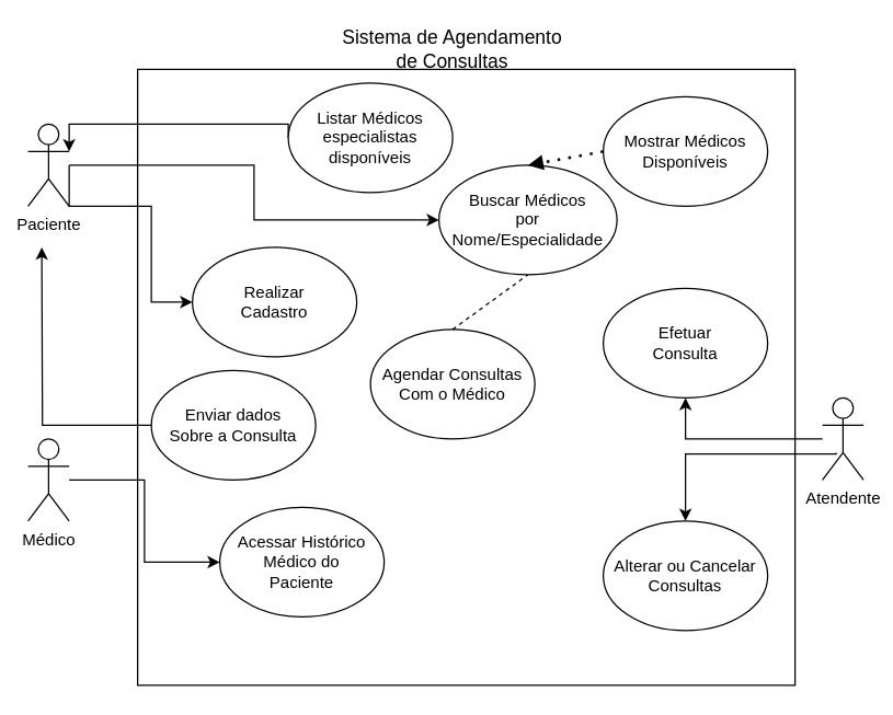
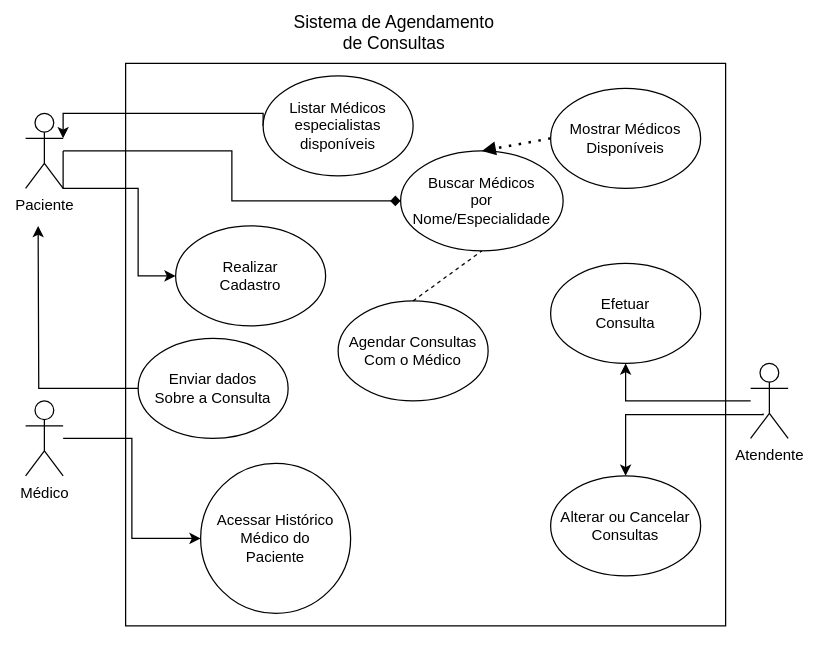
  <mxCell id="0" />
  <mxCell id="1" parent="0" />
  <mxCell id="2" value="" style="rounded=0;whiteSpace=wrap;html=1;" vertex="1" parent="1"><mxGeometry x="100" y="50" width="480" height="450" as="geometry" /></mxCell>
  <mxCell id="3" style="edgeStyle=orthogonalEdgeStyle;rounded=0;orthogonalLoop=1;jettySize=auto;html=1;entryX=0;entryY=0.5;entryDx=0;entryDy=0;" edge="1" parent="1" source="4" target="11"><mxGeometry relative="1" as="geometry" /></mxCell>
  <mxCell id="4" value="Médico" style="shape=umlActor;verticalLabelPosition=bottom;verticalAlign=top;html=1;outlineConnect=0;" vertex="1" parent="1"><mxGeometry x="20" y="320" width="30" height="60" as="geometry" /></mxCell>
  <mxCell id="5" value="" style="edgeStyle=orthogonalEdgeStyle;rounded=0;orthogonalLoop=1;jettySize=auto;html=1;entryX=0.5;entryY=1;entryDx=0;entryDy=0;" edge="1" parent="1" source="6" target="12"><mxGeometry relative="1" as="geometry" /></mxCell>
  <mxCell id="6" value="Atendente" style="shape=umlActor;verticalLabelPosition=bottom;verticalAlign=top;html=1;outlineConnect=0;" vertex="1" parent="1"><mxGeometry x="600" y="290" width="30" height="60" as="geometry" /></mxCell>
  <mxCell id="7" value="Agendar Consultas&lt;br&gt;Com o Médico" style="ellipse;whiteSpace=wrap;html=1;" vertex="1" parent="1"><mxGeometry x="270" y="240" width="120" height="80" as="geometry" /></mxCell>
  <mxCell id="8" value="Realizar &lt;br&gt;Cadastro" style="ellipse;whiteSpace=wrap;html=1;" vertex="1" parent="1"><mxGeometry x="140" y="180" width="120" height="80" as="geometry" /></mxCell>
  <mxCell id="9" value="Buscar Médicos&lt;br&gt;por Nome/Especialidade" style="ellipse;whiteSpace=wrap;html=1;" vertex="1" parent="1"><mxGeometry x="320" y="120" width="130" height="80" as="geometry" /></mxCell>
  <mxCell id="10" value="Alterar ou Cancelar&lt;br&gt;Consultas" style="ellipse;whiteSpace=wrap;html=1;" vertex="1" parent="1"><mxGeometry x="440" y="380" width="120" height="80" as="geometry" /></mxCell>
- <mxCell id="11" value="Acessar Histórico&lt;br&gt;Médico do&lt;br&gt;Paciente" style="ellipse;whiteSpace=wrap;html=1;" vertex="1" parent="1"><mxGeometry x="160" y="370" width="120" height="80" as="geometry" /></mxCell>
+ <mxCell id="11" value="Acessar Histórico&lt;br&gt;Médico do&lt;br&gt;Paciente" style="ellipse;whiteSpace=wrap;html=1;" vertex="1" parent="1"><mxGeometry x="160" y="370" width="120" height="120" as="geometry" /></mxCell>
  <mxCell id="12" value="Efetuar &lt;br&gt;Consulta" style="ellipse;whiteSpace=wrap;html=1;" vertex="1" parent="1"><mxGeometry x="440" y="210" width="120" height="80" as="geometry" /></mxCell>
  <mxCell id="13" value="" style="edgeStyle=orthogonalEdgeStyle;rounded=0;orthogonalLoop=1;jettySize=auto;html=1;entryX=0.5;entryY=0;entryDx=0;entryDy=0;" edge="1" parent="1" target="10"><mxGeometry relative="1" as="geometry"><mxPoint x="610" y="330" as="sourcePoint" /><mxPoint x="500" y="370" as="targetPoint" /><Array as="points"><mxPoint x="610" y="331" /><mxPoint x="500" y="331" /></Array></mxGeometry></mxCell>
  <mxCell id="14" value="Enviar dados&lt;br&gt;Sobre a Consulta" style="ellipse;whiteSpace=wrap;html=1;" vertex="1" parent="1"><mxGeometry x="110" y="270" width="120" height="80" as="geometry" /></mxCell>
  <mxCell id="15" style="edgeStyle=orthogonalEdgeStyle;rounded=0;orthogonalLoop=1;jettySize=auto;html=1;exitX=0;exitY=0.5;exitDx=0;exitDy=0;entryX=1;entryY=0.333;entryDx=0;entryDy=0;entryPerimeter=0;" edge="1" parent="1" source="16" target="20"><mxGeometry relative="1" as="geometry"><Array as="points"><mxPoint x="50" y="90" /></Array></mxGeometry></mxCell>
  <mxCell id="16" value="Listar Médicos&lt;br&gt;especialistas&lt;br&gt;disponíveis" style="ellipse;whiteSpace=wrap;html=1;" vertex="1" parent="1"><mxGeometry x="210" y="60" width="120" height="80" as="geometry" /></mxCell>
  <mxCell id="17" value="" style="edgeStyle=orthogonalEdgeStyle;rounded=0;orthogonalLoop=1;jettySize=auto;html=1;exitX=0;exitY=0.5;exitDx=0;exitDy=0;" edge="1" parent="1" source="14"><mxGeometry relative="1" as="geometry"><mxPoint x="90" y="265" as="sourcePoint" /><mxPoint x="30" y="180" as="targetPoint" /></mxGeometry></mxCell>
  <mxCell id="18" style="edgeStyle=orthogonalEdgeStyle;rounded=0;orthogonalLoop=1;jettySize=auto;html=1;exitX=1;exitY=1;exitDx=0;exitDy=0;exitPerimeter=0;entryX=0;entryY=0.5;entryDx=0;entryDy=0;" edge="1" parent="1" target="8"><mxGeometry relative="1" as="geometry"><mxPoint x="50" y="120" as="sourcePoint" /><mxPoint x="140" y="140" as="targetPoint" /><Array as="points"><mxPoint x="50" y="150" /><mxPoint x="110" y="150" /><mxPoint x="110" y="220" /></Array></mxGeometry></mxCell>
- <mxCell id="19" style="edgeStyle=orthogonalEdgeStyle;rounded=0;orthogonalLoop=1;jettySize=auto;html=1;entryX=0;entryY=0.5;entryDx=0;entryDy=0;" edge="1" parent="1" source="20" target="9"><mxGeometry relative="1" as="geometry" /></mxCell>
+ <mxCell id="19" style="edgeStyle=orthogonalEdgeStyle;rounded=0;orthogonalLoop=1;jettySize=auto;html=1;entryX=0;entryY=0.5;entryDx=0;entryDy=0;endArrow=diamond;" edge="1" parent="1" source="20" target="9"><mxGeometry relative="1" as="geometry" /></mxCell>
  <mxCell id="20" value="Paciente" style="shape=umlActor;verticalLabelPosition=bottom;verticalAlign=top;html=1;outlineConnect=0;" vertex="1" parent="1"><mxGeometry x="20" y="90" width="30" height="60" as="geometry" /></mxCell>
- <mxCell id="21" value="&lt;font style=&quot;font-size: 14px;&quot;&gt;Sistema de Agendamento de Consultas&lt;/font&gt;" style="text;html=1;align=center;verticalAlign=middle;whiteSpace=wrap;rounded=0;" vertex="1" parent="1"><mxGeometry x="245" y="20" width="170" height="30" as="geometry" /></mxCell>
+ <mxCell id="21" value="&lt;font style=&quot;font-size: 14px;&quot;&gt;Sistema de Agendamento de Consultas&lt;/font&gt;" style="text;html=1;align=center;verticalAlign=middle;whiteSpace=wrap;rounded=0;" vertex="1" parent="1"><mxGeometry x="230" y="10" width="170" height="30" as="geometry" /></mxCell>
  <mxCell id="22" value="" style="endArrow=none;dashed=1;html=1;rounded=0;exitX=0.5;exitY=0;exitDx=0;exitDy=0;entryX=0.5;entryY=1;entryDx=0;entryDy=0;" edge="1" parent="1" source="7" target="9"><mxGeometry width="50" height="50" relative="1" as="geometry"><mxPoint x="320" y="270" as="sourcePoint" /><mxPoint x="370" y="220" as="targetPoint" /></mxGeometry></mxCell>
  <mxCell id="23" value="Mostrar Médicos&lt;br&gt;Disponíveis" style="ellipse;whiteSpace=wrap;html=1;" vertex="1" parent="1"><mxGeometry x="440" y="70" width="120" height="80" as="geometry" /></mxCell>
  <mxCell id="24" value="" style="endArrow=block;dashed=1;html=1;dashPattern=1 3;strokeWidth=2;rounded=0;entryX=0.5;entryY=0;entryDx=0;entryDy=0;exitX=0;exitY=0.5;exitDx=0;exitDy=0;" edge="1" parent="1" source="23" target="9"><mxGeometry width="50" height="50" relative="1" as="geometry"><mxPoint x="320" y="270" as="sourcePoint" /><mxPoint x="370" y="220" as="targetPoint" /></mxGeometry></mxCell>
